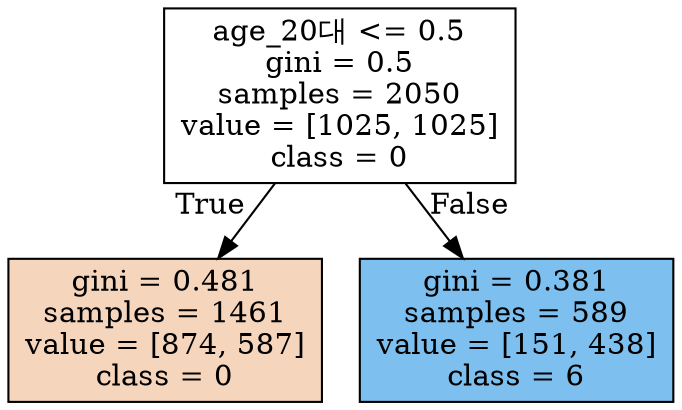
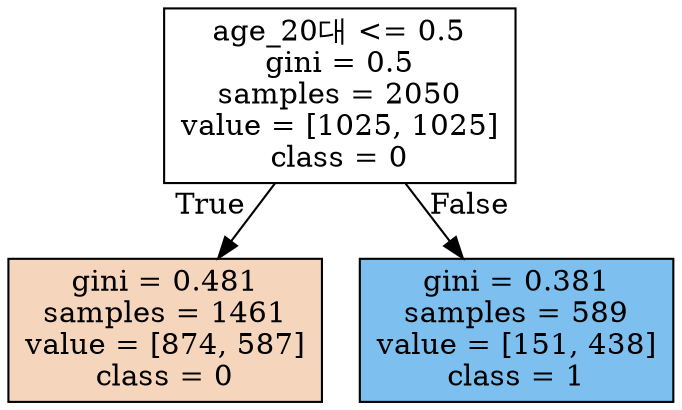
  digraph {
    node [color=black shape=box style=filled]
    edge [labeldistance=2.5]
    n1 [fillcolor="#e5813900" label="age_20대 <= 0.5\ngini = 0.5\nsamples = 2050\nvalue = [1025, 1025]\nclass = 0"]
    n2 [fillcolor="#e5813954" label="gini = 0.481\nsamples = 1461\nvalue = [874, 587]\nclass = 0"]
-   n3 [fillcolor="#399de5a7" label="gini = 0.381\nsamples = 589\nvalue = [151, 438]\nclass = 6"]
+   n3 [fillcolor="#399de5a7" label="gini = 0.381\nsamples = 589\nvalue = [151, 438]\nclass = 1"]
    n1 -> n2 [headlabel=True labelangle=45]
    n1 -> n3 [headlabel=False labelangle=-45]
  }
